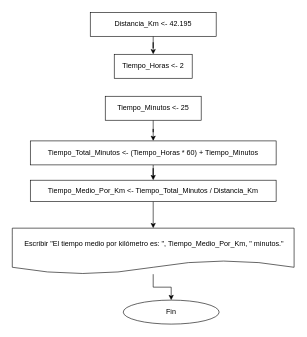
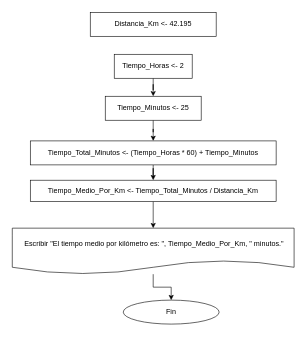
  <mxCell id="0" />
  <mxCell id="1" parent="0" />
- <mxCell id="2" value="" style="edgeStyle=orthogonalEdgeStyle;rounded=0;orthogonalLoop=1;jettySize=auto;html=1;" edge="1" parent="1" source="3" target="5"><mxGeometry relative="1" as="geometry" /></mxCell>
  <mxCell id="3" value="Distancia_Km &amp;lt;- 42.195" style="whiteSpace=wrap;html=1;" vertex="1" parent="1"><mxGeometry x="150" y="20" width="210" height="40" as="geometry" /></mxCell>
+ <mxCell id="4" value="" style="edgeStyle=orthogonalEdgeStyle;rounded=0;orthogonalLoop=1;jettySize=auto;html=1;" edge="1" parent="1" source="5" target="7"><mxGeometry relative="1" as="geometry" /></mxCell>
  <mxCell id="5" value="Tiempo_Horas &amp;lt;- 2" style="whiteSpace=wrap;html=1;" vertex="1" parent="1"><mxGeometry x="190" y="90" width="130" height="40" as="geometry" /></mxCell>
  <mxCell id="6" value="" style="edgeStyle=orthogonalEdgeStyle;rounded=0;orthogonalLoop=1;jettySize=auto;html=1;" edge="1" parent="1" source="7" target="9"><mxGeometry relative="1" as="geometry" /></mxCell>
  <mxCell id="7" value="Tiempo_Minutos &amp;lt;- 25" style="whiteSpace=wrap;html=1;" vertex="1" parent="1"><mxGeometry x="175" y="160" width="160" height="40" as="geometry" /></mxCell>
  <mxCell id="8" value="" style="edgeStyle=orthogonalEdgeStyle;rounded=0;orthogonalLoop=1;jettySize=auto;html=1;" edge="1" parent="1" source="9" target="11"><mxGeometry relative="1" as="geometry" /></mxCell>
  <mxCell id="9" value="Tiempo_Total_Minutos &amp;lt;- (Tiempo_Horas * 60) + Tiempo_Minutos" style="whiteSpace=wrap;html=1;" vertex="1" parent="1"><mxGeometry x="50" y="234.5" width="410" height="40" as="geometry" /></mxCell>
  <mxCell id="10" value="" style="edgeStyle=orthogonalEdgeStyle;rounded=0;orthogonalLoop=1;jettySize=auto;html=1;" edge="1" parent="1" source="11" target="13"><mxGeometry relative="1" as="geometry" /></mxCell>
  <mxCell id="11" value="Tiempo_Medio_Por_Km &amp;lt;- Tiempo_Total_Minutos / Distancia_Km" style="whiteSpace=wrap;html=1;" vertex="1" parent="1"><mxGeometry x="50" y="300" width="410" height="35.5" as="geometry" /></mxCell>
  <mxCell id="12" style="edgeStyle=orthogonalEdgeStyle;rounded=0;orthogonalLoop=1;jettySize=auto;html=1;" edge="1" parent="1" source="13" target="14"><mxGeometry relative="1" as="geometry" /></mxCell>
  <mxCell id="13" value="&amp;nbsp;Escribir &quot;El tiempo medio por kilómetro es: &quot;, Tiempo_Medio_Por_Km, &quot; minutos.&quot;" style="shape=document;whiteSpace=wrap;html=1;boundedLbl=1;" vertex="1" parent="1"><mxGeometry x="20" y="380" width="470" height="76.75" as="geometry" /></mxCell>
  <mxCell id="14" value="Fin" style="ellipse;whiteSpace=wrap;html=1;" vertex="1" parent="1"><mxGeometry x="205" y="500" width="160" height="40" as="geometry" /></mxCell>
